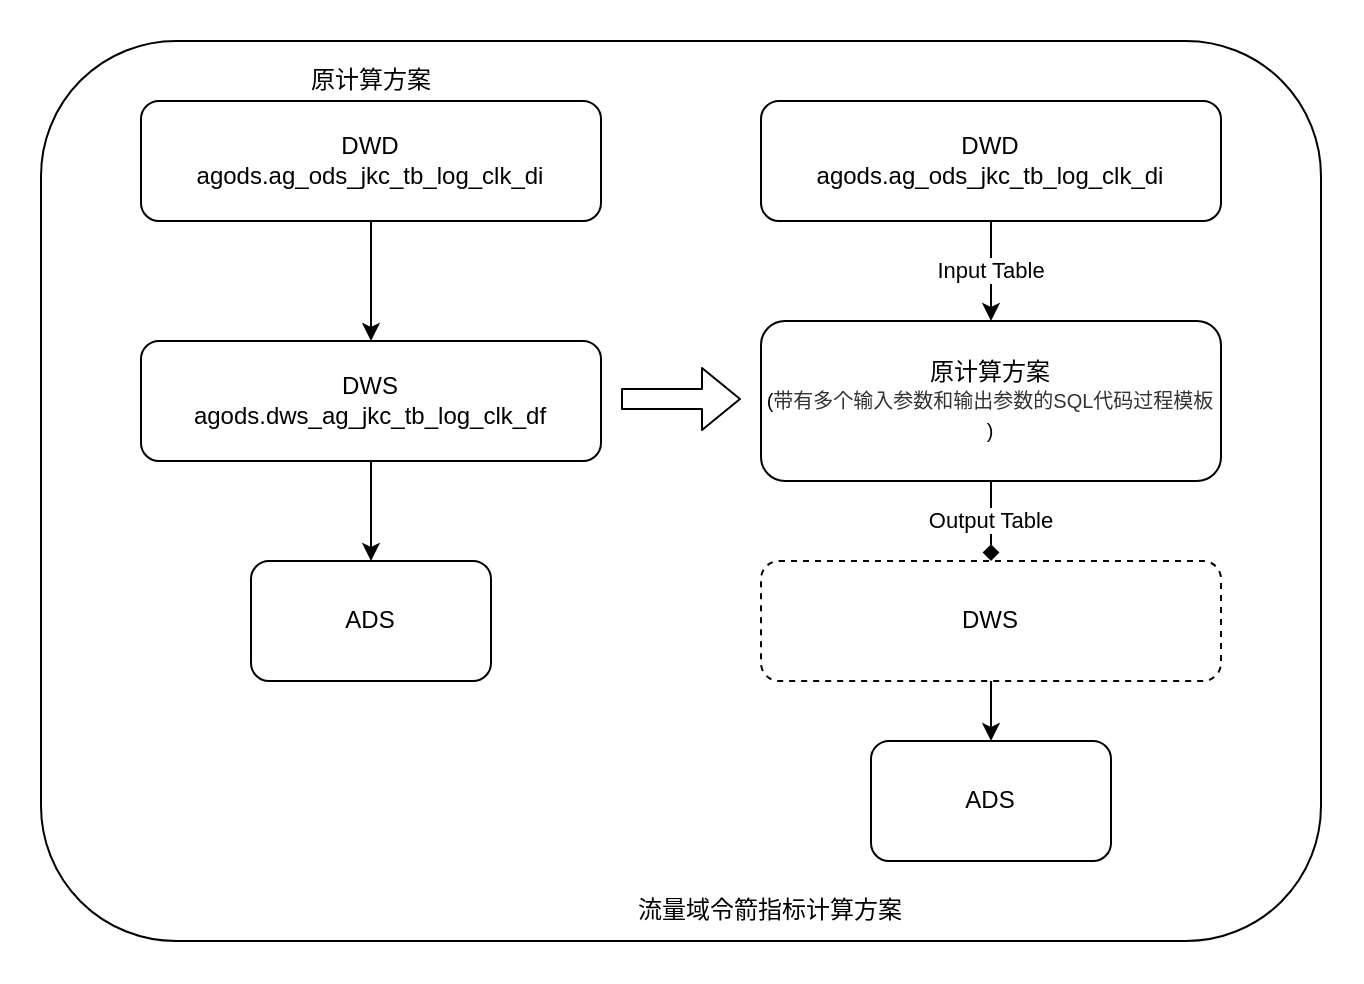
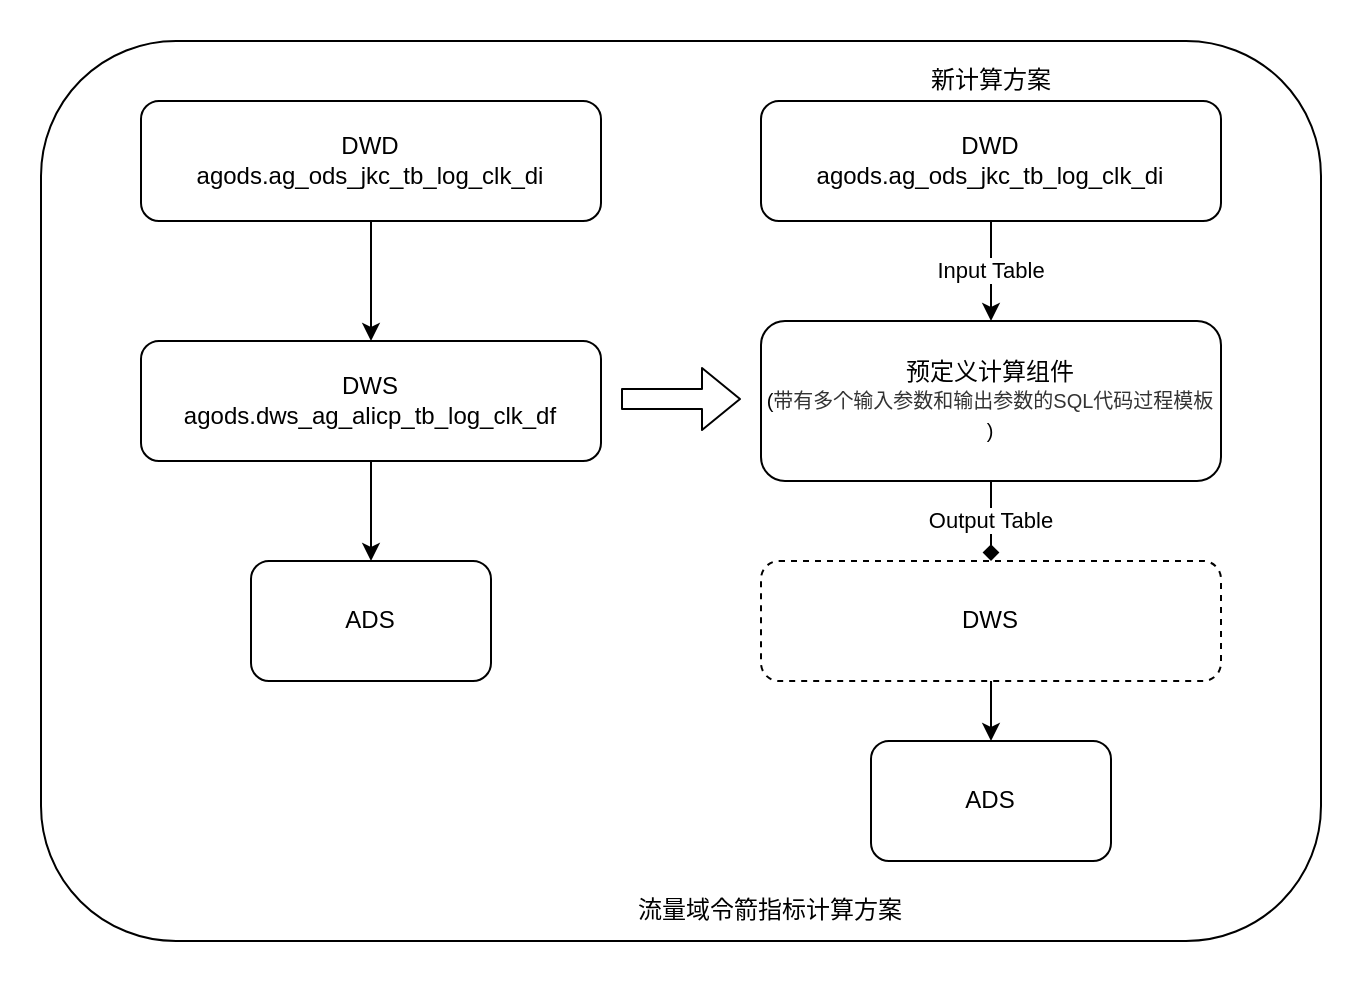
  <mxCell id="0" />
  <mxCell id="1" parent="0" />
  <mxCell id="2" value="" style="rounded=1;whiteSpace=wrap;html=1;" parent="1" vertex="1"><mxGeometry x="20" y="20" width="640" height="450" as="geometry" /></mxCell>
  <mxCell id="3" style="edgeStyle=orthogonalEdgeStyle;rounded=0;orthogonalLoop=1;jettySize=auto;html=1;entryX=0.5;entryY=0;entryDx=0;entryDy=0;" parent="1" source="4" target="7" edge="1"><mxGeometry relative="1" as="geometry" /></mxCell>
  <mxCell id="4" value="DWD&lt;br&gt;agods.ag_ods_jkc_tb_log_clk_di" style="rounded=1;whiteSpace=wrap;html=1;" parent="1" vertex="1"><mxGeometry x="70" y="50" width="230" height="60" as="geometry" /></mxCell>
  <mxCell id="5" value="ADS" style="rounded=1;whiteSpace=wrap;html=1;" parent="1" vertex="1"><mxGeometry x="125" y="280" width="120" height="60" as="geometry" /></mxCell>
  <mxCell id="6" style="edgeStyle=orthogonalEdgeStyle;rounded=0;orthogonalLoop=1;jettySize=auto;html=1;entryX=0.5;entryY=0;entryDx=0;entryDy=0;" parent="1" source="7" target="5" edge="1"><mxGeometry relative="1" as="geometry" /></mxCell>
- <mxCell id="7" value="DWS&lt;br&gt;agods.dws_ag_jkc_tb_log_clk_df" style="rounded=1;whiteSpace=wrap;html=1;" parent="1" vertex="1"><mxGeometry x="70" y="170" width="230" height="60" as="geometry" /></mxCell>
+ <mxCell id="7" value="DWS&lt;br&gt;agods.dws_ag_alicp_tb_log_clk_df" style="rounded=1;whiteSpace=wrap;html=1;" parent="1" vertex="1"><mxGeometry x="70" y="170" width="230" height="60" as="geometry" /></mxCell>
  <mxCell id="8" value="Output Table" style="edgeStyle=orthogonalEdgeStyle;rounded=0;orthogonalLoop=1;jettySize=auto;html=1;exitX=0.5;exitY=1;exitDx=0;exitDy=0;entryX=0.5;entryY=0;entryDx=0;entryDy=0;endArrow=diamond;" parent="1" source="9" target="14" edge="1"><mxGeometry relative="1" as="geometry" /></mxCell>
- <mxCell id="9" value="原计算方案&lt;br&gt;&lt;font style=&quot;font-size: 10px&quot;&gt;(&lt;span style=&quot;color: rgb(51 , 51 , 51) ; text-align: left ; background-color: rgb(255 , 255 , 255) ; font-size: 10px&quot;&gt;带有多个输入参数和输出参数的SQL代码过程模板&lt;/span&gt;&lt;br style=&quot;font-size: 10px&quot;&gt;)&lt;/font&gt;" style="rounded=1;whiteSpace=wrap;html=1;" parent="1" vertex="1"><mxGeometry x="380" y="160" width="230" height="80" as="geometry" /></mxCell>
+ <mxCell id="9" value="预定义计算组件&lt;br&gt;&lt;font style=&quot;font-size: 10px&quot;&gt;(&lt;span style=&quot;color: rgb(51 , 51 , 51) ; text-align: left ; background-color: rgb(255 , 255 , 255) ; font-size: 10px&quot;&gt;带有多个输入参数和输出参数的SQL代码过程模板&lt;/span&gt;&lt;br style=&quot;font-size: 10px&quot;&gt;)&lt;/font&gt;" style="rounded=1;whiteSpace=wrap;html=1;" parent="1" vertex="1"><mxGeometry x="380" y="160" width="230" height="80" as="geometry" /></mxCell>
  <mxCell id="10" value="" style="shape=flexArrow;endArrow=classic;html=1;" parent="1" edge="1"><mxGeometry width="50" height="50" relative="1" as="geometry"><mxPoint x="310" y="199" as="sourcePoint" /><mxPoint x="370" y="199" as="targetPoint" /></mxGeometry></mxCell>
  <mxCell id="11" value="Input Table" style="edgeStyle=orthogonalEdgeStyle;rounded=0;orthogonalLoop=1;jettySize=auto;html=1;exitX=0.5;exitY=1;exitDx=0;exitDy=0;entryX=0.5;entryY=0;entryDx=0;entryDy=0;" parent="1" source="12" target="9" edge="1"><mxGeometry relative="1" as="geometry" /></mxCell>
  <mxCell id="12" value="DWD&lt;br&gt;agods.ag_ods_jkc_tb_log_clk_di" style="rounded=1;whiteSpace=wrap;html=1;" parent="1" vertex="1"><mxGeometry x="380" y="50" width="230" height="60" as="geometry" /></mxCell>
  <mxCell id="13" style="edgeStyle=orthogonalEdgeStyle;rounded=0;orthogonalLoop=1;jettySize=auto;html=1;" edge="1" parent="1" source="14" target="17"><mxGeometry relative="1" as="geometry" /></mxCell>
  <mxCell id="14" value="DWS" style="rounded=1;whiteSpace=wrap;html=1;dashed=1;" parent="1" vertex="1"><mxGeometry x="380" y="280" width="230" height="60" as="geometry" /></mxCell>
- <mxCell id="15" value="原计算方案" style="text;html=1;strokeColor=none;fillColor=none;align=center;verticalAlign=middle;whiteSpace=wrap;rounded=0;" vertex="1" parent="1"><mxGeometry x="152.5" y="30" width="65" height="20" as="geometry" /></mxCell>
+ <mxCell id="16" value="新计算方案" style="text;html=1;strokeColor=none;fillColor=none;align=center;verticalAlign=middle;whiteSpace=wrap;rounded=0;" vertex="1" parent="1"><mxGeometry x="462.5" y="30" width="65" height="20" as="geometry" /></mxCell>
  <mxCell id="17" value="ADS" style="rounded=1;whiteSpace=wrap;html=1;" vertex="1" parent="1"><mxGeometry x="435" y="370" width="120" height="60" as="geometry" /></mxCell>
  <mxCell id="18" value="流量域令箭指标计算方案" style="text;html=1;strokeColor=none;fillColor=none;align=center;verticalAlign=middle;whiteSpace=wrap;rounded=0;" vertex="1" parent="1"><mxGeometry x="305" y="445" width="160" height="20" as="geometry" /></mxCell>
